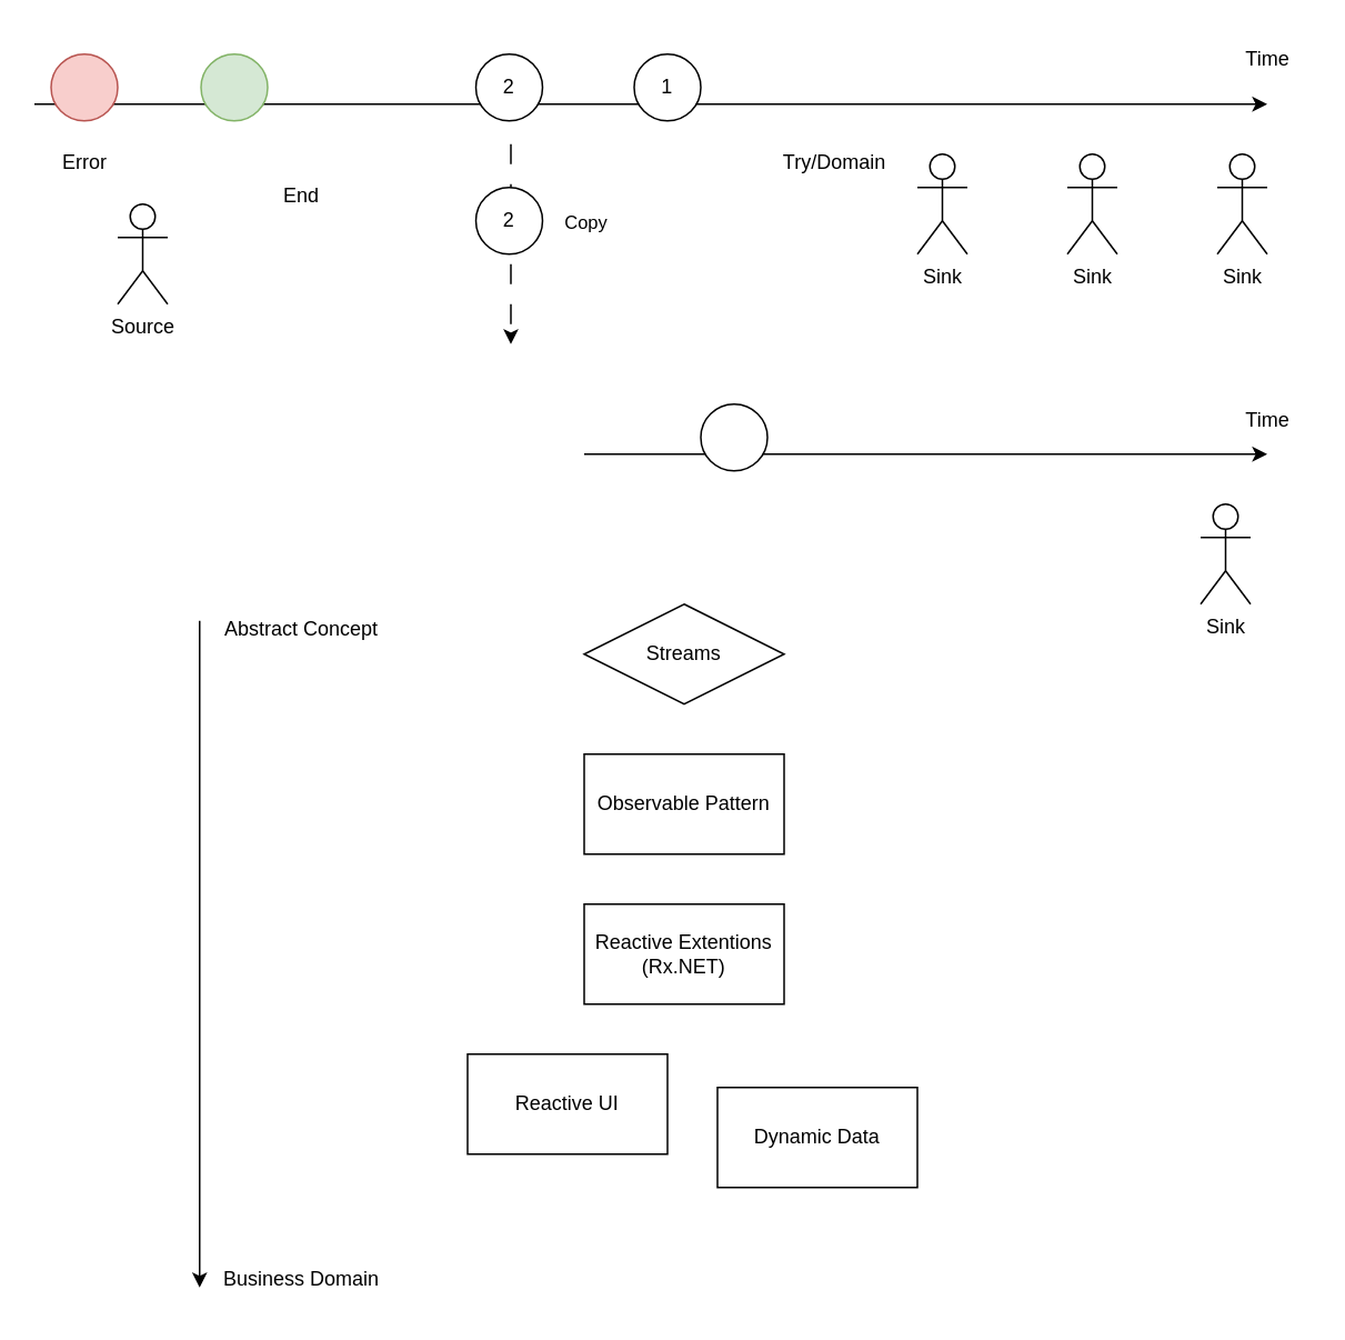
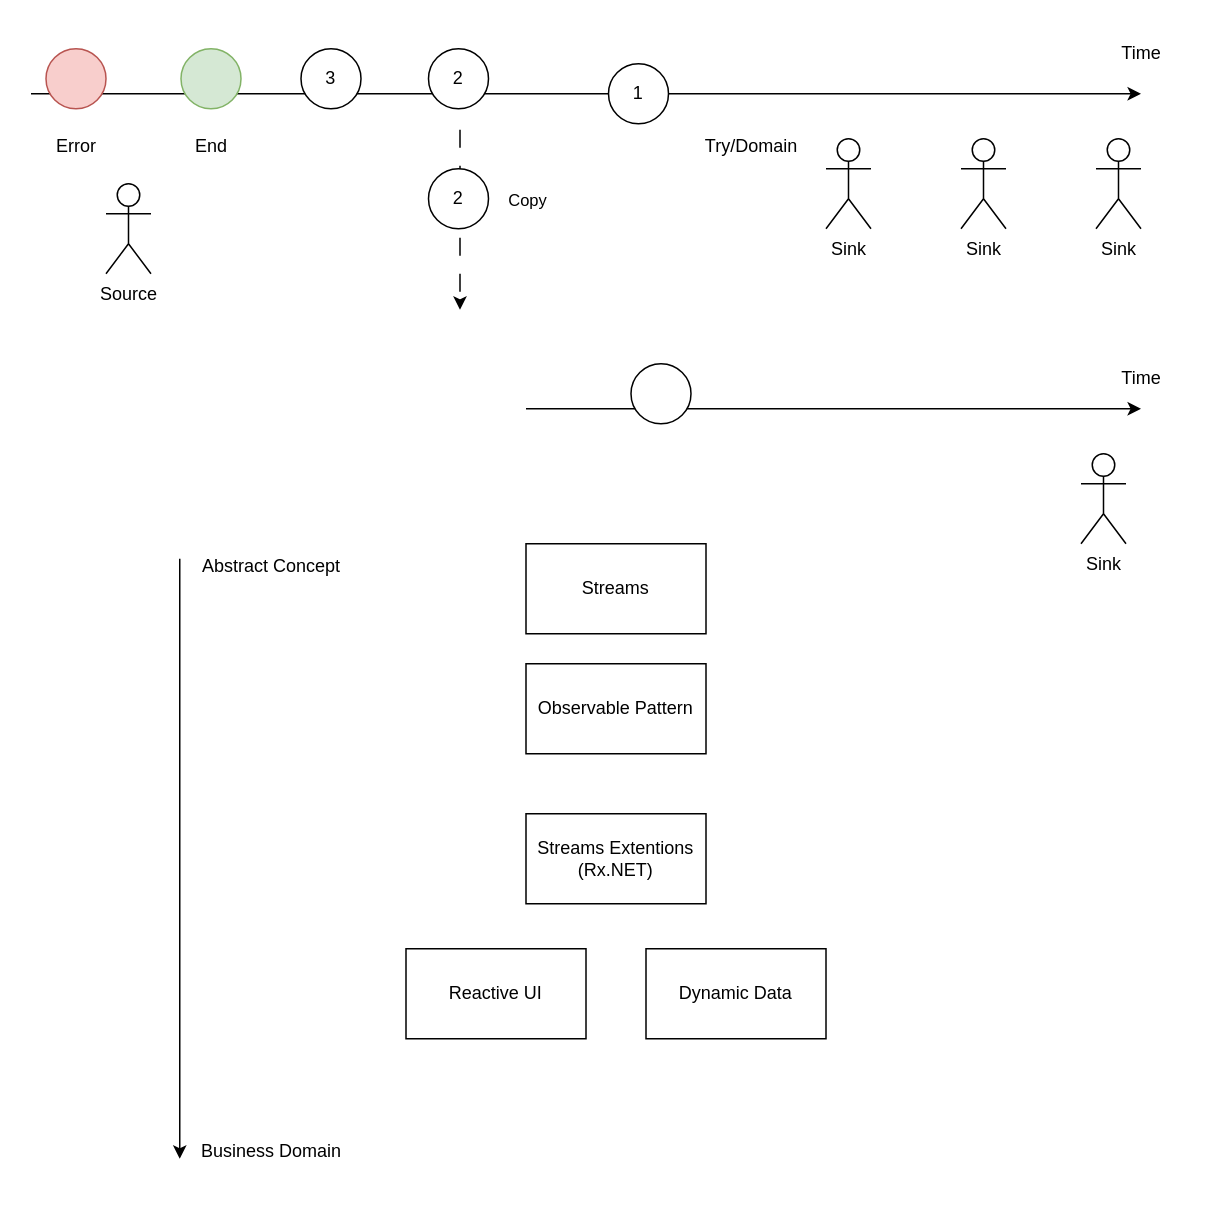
  <mxCell id="0" />
  <mxCell id="1" parent="0" />
- <mxCell id="2" value="Streams" style="rhombus;whiteSpace=wrap;html=1;" vertex="1" parent="1"><mxGeometry x="350" y="362" width="120" height="60" as="geometry" /></mxCell>
- <mxCell id="3" value="Observable Pattern" style="rounded=0;whiteSpace=wrap;html=1;" vertex="1" parent="1"><mxGeometry x="350" y="452" width="120" height="60" as="geometry" /></mxCell>
+ <mxCell id="2" value="Streams" style="rounded=0;whiteSpace=wrap;html=1;" vertex="1" parent="1"><mxGeometry x="350" y="362" width="120" height="60" as="geometry" /></mxCell>
+ <mxCell id="3" value="Observable Pattern" style="rounded=0;whiteSpace=wrap;html=1;" vertex="1" parent="1"><mxGeometry x="350" y="442" width="120" height="60" as="geometry" /></mxCell>
  <mxCell id="4" value="" style="endArrow=classic;html=1;rounded=0;" edge="1" parent="1"><mxGeometry width="50" height="50" relative="1" as="geometry"><mxPoint x="20" y="62" as="sourcePoint" /><mxPoint x="760" y="62" as="targetPoint" /></mxGeometry></mxCell>
  <mxCell id="5" value="Source" style="shape=umlActor;verticalLabelPosition=bottom;verticalAlign=top;html=1;outlineConnect=0;" vertex="1" parent="1"><mxGeometry x="70" y="122" width="30" height="60" as="geometry" /></mxCell>
  <mxCell id="6" value="Sink" style="shape=umlActor;verticalLabelPosition=bottom;verticalAlign=top;html=1;outlineConnect=0;" vertex="1" parent="1"><mxGeometry x="550" y="92" width="30" height="60" as="geometry" /></mxCell>
  <mxCell id="7" value="2" style="ellipse;whiteSpace=wrap;html=1;aspect=fixed;" vertex="1" parent="1"><mxGeometry x="285" y="32" width="40" height="40" as="geometry" /></mxCell>
- <mxCell id="8" value="1" style="ellipse;whiteSpace=wrap;html=1;aspect=fixed;" vertex="1" parent="1"><mxGeometry x="380" y="32" width="40" height="40" as="geometry" /></mxCell>
+ <mxCell id="8" value="1" style="ellipse;whiteSpace=wrap;html=1;aspect=fixed;" vertex="1" parent="1"><mxGeometry x="405" y="42" width="40" height="40" as="geometry" /></mxCell>
  <mxCell id="9" value="" style="endArrow=classic;html=1;rounded=0;" edge="1" parent="1"><mxGeometry width="50" height="50" relative="1" as="geometry"><mxPoint x="350" y="272" as="sourcePoint" /><mxPoint x="760" y="272" as="targetPoint" /></mxGeometry></mxCell>
  <mxCell id="10" value="Sink" style="shape=umlActor;verticalLabelPosition=bottom;verticalAlign=top;html=1;outlineConnect=0;" vertex="1" parent="1"><mxGeometry x="640" y="92" width="30" height="60" as="geometry" /></mxCell>
  <mxCell id="11" value="" style="ellipse;whiteSpace=wrap;html=1;aspect=fixed;fillColor=#d5e8d4;strokeColor=#82b366;" vertex="1" parent="1"><mxGeometry x="120" y="32" width="40" height="40" as="geometry" /></mxCell>
- <mxCell id="12" value="End" style="text;html=1;align=center;verticalAlign=middle;resizable=0;points=[];autosize=1;strokeColor=none;fillColor=none;" vertex="1" parent="1"><mxGeometry x="160" y="102" width="40" height="30" as="geometry" /></mxCell>
+ <mxCell id="12" value="End" style="text;html=1;align=center;verticalAlign=middle;resizable=0;points=[];autosize=1;strokeColor=none;fillColor=none;" vertex="1" parent="1"><mxGeometry x="120" y="82" width="40" height="30" as="geometry" /></mxCell>
  <mxCell id="13" value="Time" style="text;html=1;align=center;verticalAlign=middle;resizable=0;points=[];autosize=1;strokeColor=none;fillColor=none;" vertex="1" parent="1"><mxGeometry x="735" y="20" width="50" height="30" as="geometry" /></mxCell>
  <mxCell id="14" value="" style="ellipse;whiteSpace=wrap;html=1;aspect=fixed;fillColor=#f8cecc;strokeColor=#b85450;" vertex="1" parent="1"><mxGeometry x="30" y="32" width="40" height="40" as="geometry" /></mxCell>
  <mxCell id="15" value="Error" style="text;html=1;align=center;verticalAlign=middle;resizable=0;points=[];autosize=1;strokeColor=none;fillColor=none;" vertex="1" parent="1"><mxGeometry x="25" y="82" width="50" height="30" as="geometry" /></mxCell>
  <mxCell id="16" value="Sink" style="shape=umlActor;verticalLabelPosition=bottom;verticalAlign=top;html=1;outlineConnect=0;" vertex="1" parent="1"><mxGeometry x="730" y="92" width="30" height="60" as="geometry" /></mxCell>
  <mxCell id="17" value="Try/Domain" style="text;html=1;align=center;verticalAlign=middle;resizable=0;points=[];autosize=1;strokeColor=none;fillColor=none;" vertex="1" parent="1"><mxGeometry x="460" y="82" width="80" height="30" as="geometry" /></mxCell>
  <mxCell id="18" value="" style="endArrow=classic;html=1;rounded=0;dashed=1;dashPattern=12 12;" edge="1" parent="1"><mxGeometry width="50" height="50" relative="1" as="geometry"><mxPoint x="306" y="86" as="sourcePoint" /><mxPoint x="306" y="206" as="targetPoint" /></mxGeometry></mxCell>
  <mxCell id="19" value="Copy" style="edgeLabel;html=1;align=center;verticalAlign=middle;resizable=0;points=[];" vertex="1" connectable="0" parent="18"><mxGeometry x="0.168" y="2" relative="1" as="geometry"><mxPoint x="42" y="-24" as="offset" /></mxGeometry></mxCell>
  <mxCell id="20" value="" style="ellipse;whiteSpace=wrap;html=1;aspect=fixed;" vertex="1" parent="1"><mxGeometry x="420" y="242" width="40" height="40" as="geometry" /></mxCell>
  <mxCell id="21" value="Sink" style="shape=umlActor;verticalLabelPosition=bottom;verticalAlign=top;html=1;outlineConnect=0;" vertex="1" parent="1"><mxGeometry x="720" y="302" width="30" height="60" as="geometry" /></mxCell>
  <mxCell id="22" value="Time" style="text;html=1;align=center;verticalAlign=middle;resizable=0;points=[];autosize=1;strokeColor=none;fillColor=none;" vertex="1" parent="1"><mxGeometry x="735" y="237" width="50" height="30" as="geometry" /></mxCell>
  <mxCell id="23" value="2" style="ellipse;whiteSpace=wrap;html=1;aspect=fixed;" vertex="1" parent="1"><mxGeometry x="285" y="112" width="40" height="40" as="geometry" /></mxCell>
- <mxCell id="25" value="Reactive Extentions (Rx.NET)" style="rounded=0;whiteSpace=wrap;html=1;" vertex="1" parent="1"><mxGeometry x="350" y="542" width="120" height="60" as="geometry" /></mxCell>
- <mxCell id="26" value="Reactive UI" style="rounded=0;whiteSpace=wrap;html=1;" vertex="1" parent="1"><mxGeometry x="280" y="632" width="120" height="60" as="geometry" /></mxCell>
- <mxCell id="27" value="Dynamic Data" style="rounded=0;whiteSpace=wrap;html=1;" vertex="1" parent="1"><mxGeometry x="430" y="652" width="120" height="60" as="geometry" /></mxCell>
+ <mxCell id="24" value="3" style="ellipse;whiteSpace=wrap;html=1;aspect=fixed;" vertex="1" parent="1"><mxGeometry x="200" y="32" width="40" height="40" as="geometry" /></mxCell>
+ <mxCell id="25" value="Streams Extentions (Rx.NET)" style="rounded=0;whiteSpace=wrap;html=1;" vertex="1" parent="1"><mxGeometry x="350" y="542" width="120" height="60" as="geometry" /></mxCell>
+ <mxCell id="26" value="Reactive UI" style="rounded=0;whiteSpace=wrap;html=1;" vertex="1" parent="1"><mxGeometry x="270" y="632" width="120" height="60" as="geometry" /></mxCell>
+ <mxCell id="27" value="Dynamic Data" style="rounded=0;whiteSpace=wrap;html=1;" vertex="1" parent="1"><mxGeometry x="430" y="632" width="120" height="60" as="geometry" /></mxCell>
  <mxCell id="28" value="" style="endArrow=classic;html=1;rounded=0;" edge="1" parent="1"><mxGeometry width="50" height="50" relative="1" as="geometry"><mxPoint x="119.17" y="372" as="sourcePoint" /><mxPoint x="119.17" y="772" as="targetPoint" /></mxGeometry></mxCell>
  <mxCell id="29" value="Business Domain" style="text;html=1;align=center;verticalAlign=middle;resizable=0;points=[];autosize=1;strokeColor=none;fillColor=none;" vertex="1" parent="1"><mxGeometry x="120" y="752" width="120" height="30" as="geometry" /></mxCell>
  <mxCell id="30" value="Abstract Concept" style="text;html=1;align=center;verticalAlign=middle;resizable=0;points=[];autosize=1;strokeColor=none;fillColor=none;" vertex="1" parent="1"><mxGeometry x="120" y="362" width="120" height="30" as="geometry" /></mxCell>
